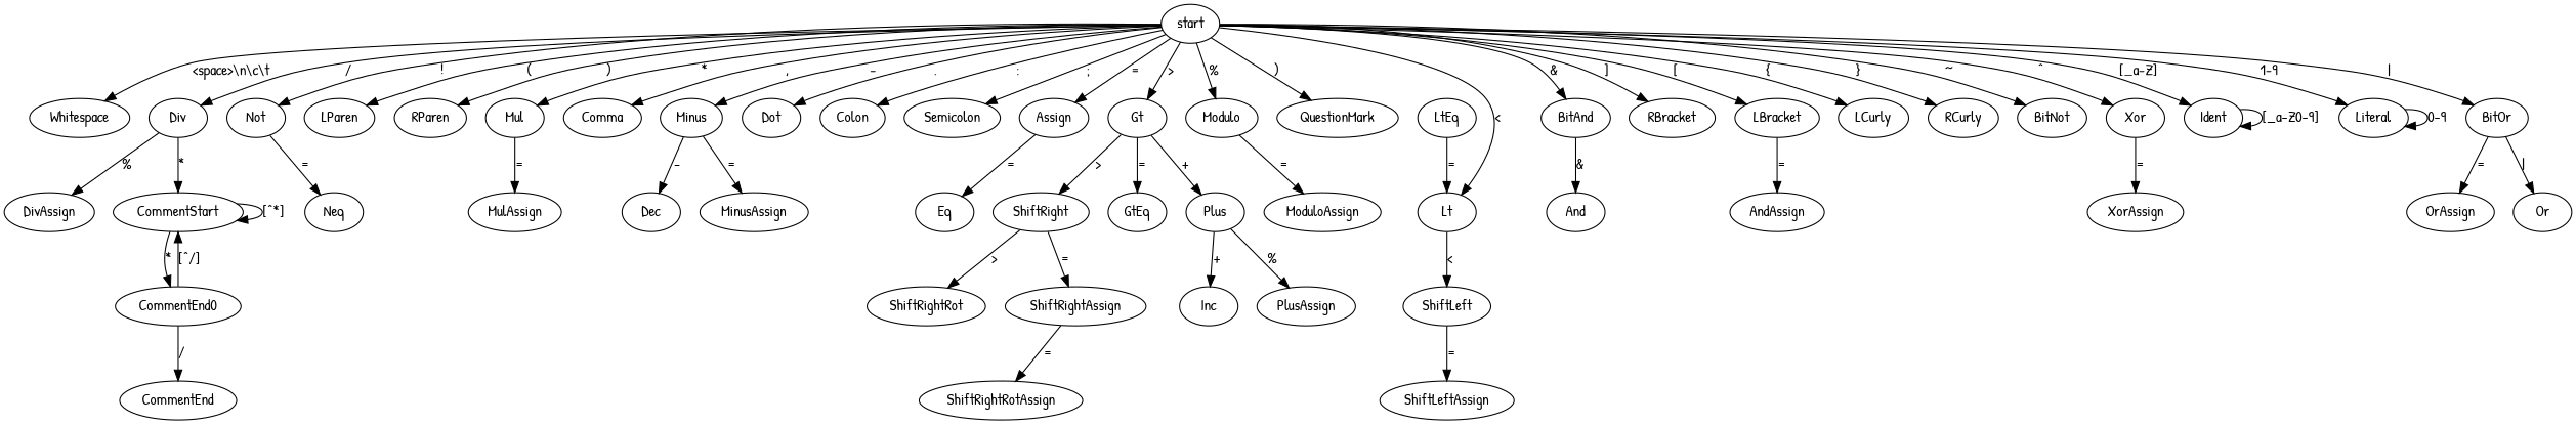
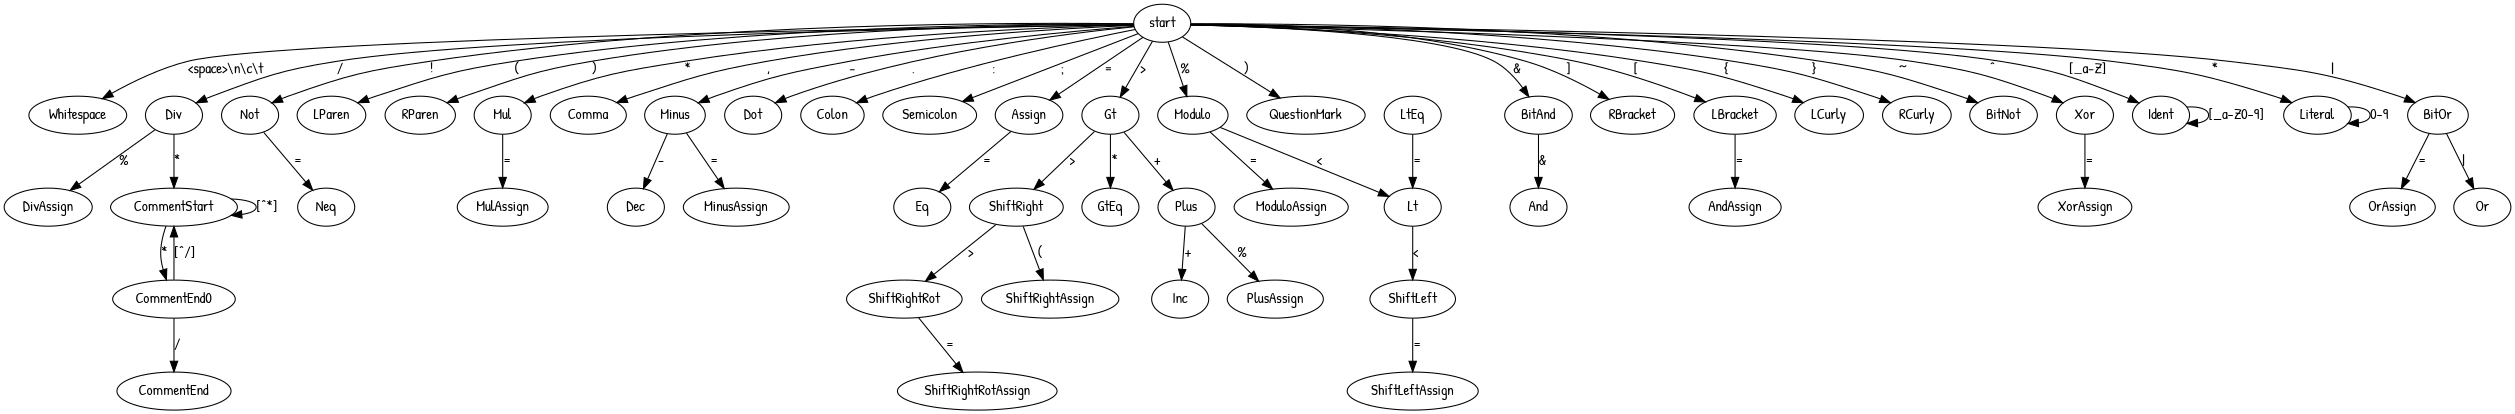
  digraph {
    fontname="Patrick Hand"
    node [fontname="Patrick Hand"]
    edge [fontname="Patrick Hand"]
    start
    Whitespace
    Div
    Not
    LParen
    RParen
    Mul
    Comma
    Minus
    Dot
    Colon
    Semicolon
    Lt
    Assign
    Gt
    QuestionMark
    Modulo
    BitAnd
    LBracket
    RBracket
    Xor
    LCurly
    RCurly
    BitNot
    BitOr
    Ident
    Literal
    CommentStart
    DivAssign
    Neq
    MulAssign
    Plus
    Inc
    PlusAssign
    MinusAssign
    Dec
    ShiftLeft
    Eq
    ShiftRight
    GtEq
    ModuloAssign
    And
    AndAssign
    XorAssign
    Or
    OrAssign
    n47 [label=CommentEnd0]
    CommentEnd
    ShiftLeftAssign
    LtEq
    ShiftRightRot
    ShiftRightAssign
    ShiftRightRotAssign
    start -> Whitespace [label="<space>\\n\\c\\t"]
    start -> Div [label="/"]
    start -> Not [label="!"]
    start -> LParen [label="("]
    start -> RParen [label=")"]
    start -> Mul [label="*"]
    start -> Comma [label=","]
    start -> Minus [label="-"]
    start -> Dot [label="."]
    start -> Colon [label=":"]
    start -> Semicolon [label=";"]
-   start -> Lt [label="<"]
+   Modulo -> Lt [label="<"]
    start -> Assign [label="="]
    start -> Gt [label=">"]
    start -> QuestionMark [label=")"]
    start -> Modulo [label="%"]
    start -> BitAnd [label="&"]
    start -> LBracket [label="["]
    start -> RBracket [label="]"]
    start -> Xor [label="^"]
    start -> LCurly [label="{"]
    start -> RCurly [label="}"]
    start -> BitNot [label="~"]
    start -> BitOr [label="|"]
    start -> Ident [label="[_a-Z]"]
-   start -> Literal [label="1-9"]
+   start -> Literal [label="*"]
    Div -> CommentStart [label="*"]
    Div -> DivAssign [label="%"]
    Not -> Neq [label="="]
    Mul -> MulAssign [label="="]
    Minus -> MinusAssign [label="="]
    Minus -> Dec [label="-"]
    Lt -> ShiftLeft [label="<"]
    Assign -> Eq [label="="]
    Gt -> Plus [label="+"]
    Gt -> ShiftRight [label=">"]
-   Gt -> GtEq [label="="]
+   Gt -> GtEq [label="*"]
    Modulo -> ModuloAssign [label="="]
    BitAnd -> And [label="&"]
    LBracket -> AndAssign [label="="]
    Xor -> XorAssign [label="="]
    BitOr -> Or [label="|"]
    BitOr -> OrAssign [label="="]
    Ident -> Ident [label="[_a-Z0-9]"]
    Literal -> Literal [label="0-9"]
    CommentStart -> CommentStart [label="[^*]"]
    CommentStart -> n47 [label="*"]
    Plus -> Inc [label="+"]
    Plus -> PlusAssign [label="%"]
    ShiftLeft -> ShiftLeftAssign [label="="]
    ShiftRight -> ShiftRightRot [label=">"]
-   ShiftRight -> ShiftRightAssign [label="="]
+   ShiftRight -> ShiftRightAssign [label="("]
    n47 -> CommentStart [label="[^/]"]
    n47 -> CommentEnd [label="/"]
    LtEq -> Lt [label="="]
-   ShiftRightAssign -> ShiftRightRotAssign [label="="]
+   ShiftRightRot -> ShiftRightRotAssign [label="="]
  }
